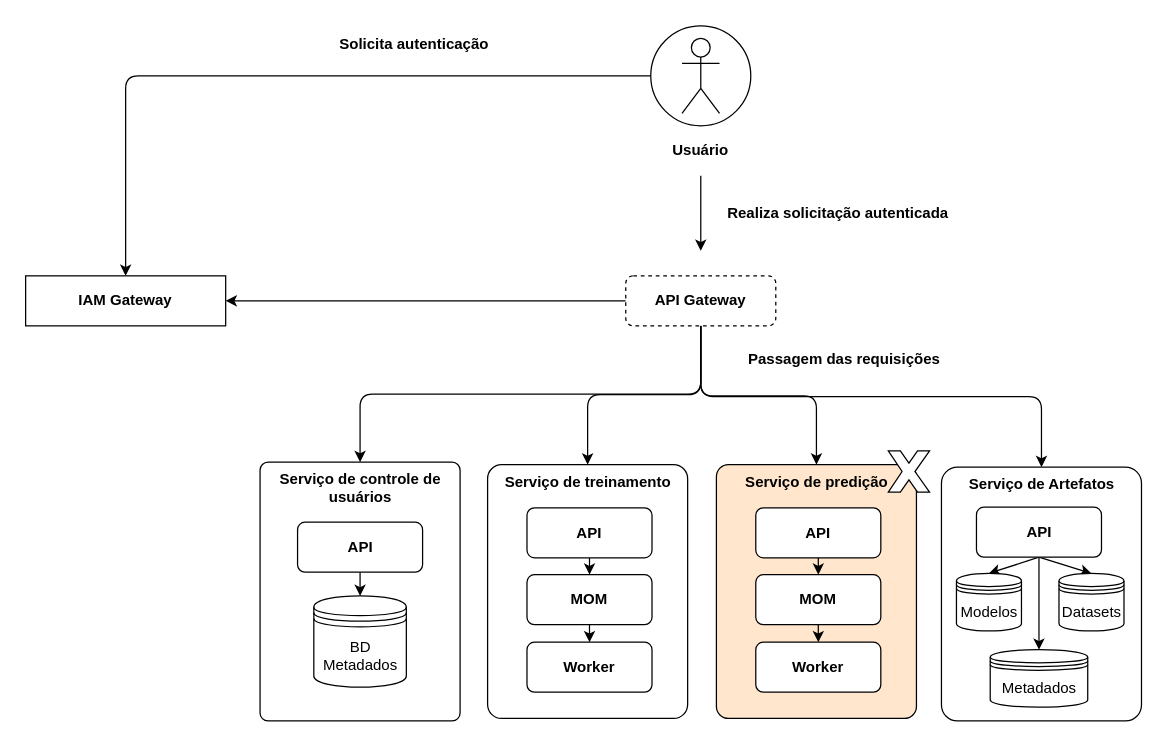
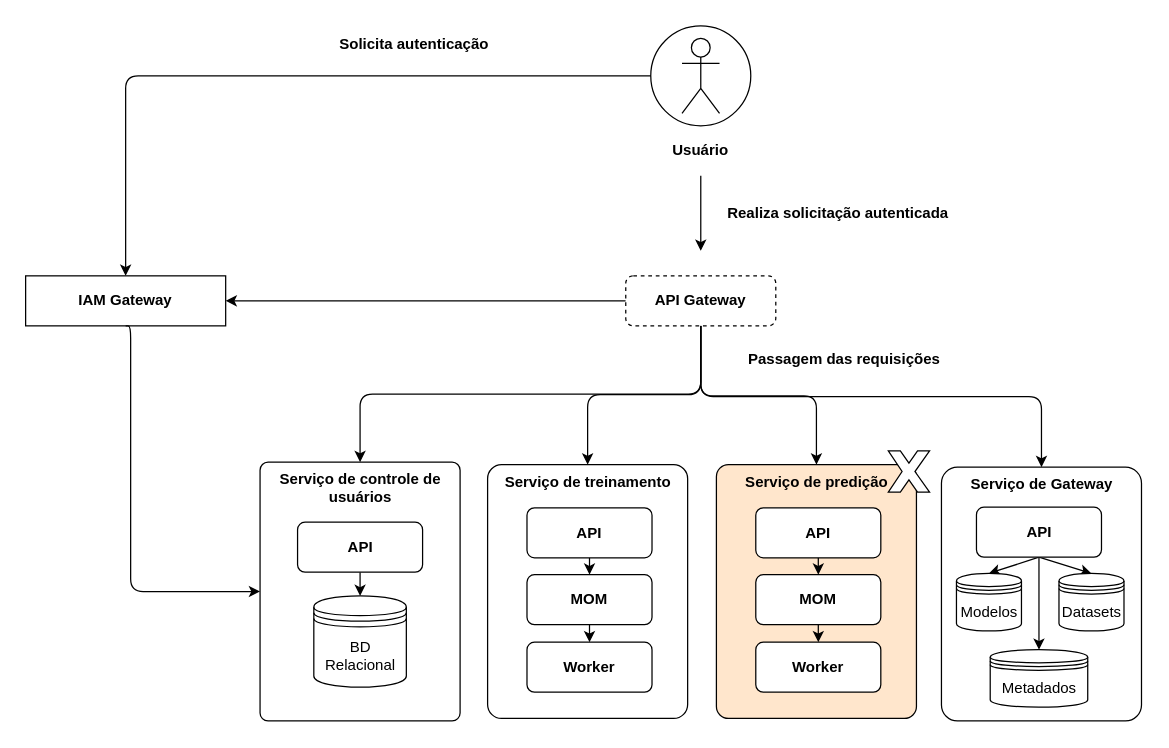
  <mxCell id="0" />
  <mxCell id="1" parent="0" />
  <mxCell id="2" value="" style="group" parent="1" vertex="1" connectable="0"><mxGeometry x="520" y="20" width="80" height="80" as="geometry" /></mxCell>
  <mxCell id="3" value="" style="ellipse;whiteSpace=wrap;html=1;aspect=fixed;" parent="2" vertex="1"><mxGeometry width="80" height="80" as="geometry" /></mxCell>
  <mxCell id="4" value="" style="shape=umlActor;verticalLabelPosition=bottom;verticalAlign=top;html=1;outlineConnect=0;" parent="2" vertex="1"><mxGeometry x="25" y="10" width="30" height="60" as="geometry" /></mxCell>
  <mxCell id="5" value="Usuário" style="text;html=1;strokeColor=none;fillColor=none;align=center;verticalAlign=middle;whiteSpace=wrap;rounded=0;fontStyle=1" parent="1" vertex="1"><mxGeometry x="480" y="100" width="160" height="40" as="geometry" /></mxCell>
  <mxCell id="6" style="edgeStyle=orthogonalEdgeStyle;html=1;exitX=0.5;exitY=1;exitDx=0;exitDy=0;entryX=0.5;entryY=0;entryDx=0;entryDy=0;" parent="1" source="11" target="17" edge="1"><mxGeometry relative="1" as="geometry" /></mxCell>
  <mxCell id="7" style="edgeStyle=orthogonalEdgeStyle;html=1;exitX=0.5;exitY=1;exitDx=0;exitDy=0;entryX=0.5;entryY=0;entryDx=0;entryDy=0;" parent="1" source="11" target="26" edge="1"><mxGeometry relative="1" as="geometry"><Array as="points"><mxPoint x="560" y="315" /><mxPoint x="469" y="315" /></Array></mxGeometry></mxCell>
  <mxCell id="8" style="edgeStyle=orthogonalEdgeStyle;html=1;exitX=0.5;exitY=1;exitDx=0;exitDy=0;entryX=0.5;entryY=0;entryDx=0;entryDy=0;" parent="1" source="11" target="18" edge="1"><mxGeometry relative="1" as="geometry"><Array as="points"><mxPoint x="560" y="316" /><mxPoint x="652" y="316" /></Array></mxGeometry></mxCell>
  <mxCell id="9" style="edgeStyle=orthogonalEdgeStyle;html=1;exitX=0.5;exitY=1;exitDx=0;exitDy=0;entryX=0.5;entryY=0;entryDx=0;entryDy=0;" parent="1" source="11" target="16" edge="1"><mxGeometry relative="1" as="geometry" /></mxCell>
  <mxCell id="10" style="edgeStyle=orthogonalEdgeStyle;html=1;exitX=0;exitY=0.5;exitDx=0;exitDy=0;entryX=1;entryY=0.5;entryDx=0;entryDy=0;" parent="1" source="11" target="15" edge="1"><mxGeometry relative="1" as="geometry" /></mxCell>
  <mxCell id="11" value="&lt;b style=&quot;font-size: 12px;&quot;&gt;API Gateway&lt;/b&gt;" style="rounded=1;whiteSpace=wrap;html=1;fontSize=12;dashed=1;" parent="1" vertex="1"><mxGeometry x="500" y="220" width="120" height="40" as="geometry" /></mxCell>
  <mxCell id="12" value="" style="endArrow=classic;html=1;fontSize=12;exitX=0.5;exitY=1;exitDx=0;exitDy=0;" parent="1" source="5" edge="1"><mxGeometry width="50" height="50" relative="1" as="geometry"><mxPoint x="510" y="270" as="sourcePoint" /><mxPoint x="560" y="200" as="targetPoint" /></mxGeometry></mxCell>
  <mxCell id="13" value="Solicita autenticação" style="text;html=1;strokeColor=none;fillColor=none;align=center;verticalAlign=middle;whiteSpace=wrap;rounded=0;fontSize=12;fontStyle=1" parent="1" vertex="1"><mxGeometry x="250.5" y="20" width="160" height="30" as="geometry" /></mxCell>
  <mxCell id="14" value="Realiza solicitação autenticada" style="text;html=1;strokeColor=none;fillColor=none;align=center;verticalAlign=middle;whiteSpace=wrap;rounded=0;fontSize=12;fontStyle=1" parent="1" vertex="1"><mxGeometry x="580" y="150" width="180" height="40" as="geometry" /></mxCell>
  <mxCell id="15" value="&lt;b style=&quot;font-size: 12px;&quot;&gt;IAM Gateway&lt;/b&gt;" style="whiteSpace=wrap;html=1;fontSize=12;rounded=0;" parent="1" vertex="1"><mxGeometry x="20" y="220" width="160" height="40" as="geometry" /></mxCell>
- <mxCell id="16" value="&lt;b style=&quot;font-size: 12px;&quot;&gt;Serviço de Artefatos&lt;/b&gt;" style="rounded=1;whiteSpace=wrap;html=1;fontSize=12;arcSize=8;verticalAlign=top;" parent="1" vertex="1"><mxGeometry x="752.5" y="373" width="160" height="203" as="geometry" /></mxCell>
+ <mxCell id="16" value="&lt;b style=&quot;font-size: 12px;&quot;&gt;Serviço de Gateway&lt;/b&gt;" style="rounded=1;whiteSpace=wrap;html=1;fontSize=12;arcSize=8;verticalAlign=top;" parent="1" vertex="1"><mxGeometry x="752.5" y="373" width="160" height="203" as="geometry" /></mxCell>
  <mxCell id="17" value="&lt;b style=&quot;font-size: 12px;&quot;&gt;Serviço de controle de usuários&lt;/b&gt;" style="rounded=1;whiteSpace=wrap;html=1;fontSize=12;arcSize=4;verticalAlign=top;" parent="1" vertex="1"><mxGeometry x="207.5" y="369" width="160" height="207" as="geometry" /></mxCell>
  <mxCell id="18" value="&lt;b style=&quot;font-size: 12px;&quot;&gt;Serviço de predição&lt;/b&gt;" style="rounded=1;whiteSpace=wrap;html=1;fontSize=12;verticalAlign=top;arcSize=6;fillColor=#ffe6cc;" parent="1" vertex="1"><mxGeometry x="572.5" y="371" width="160" height="203" as="geometry" /></mxCell>
  <mxCell id="19" value="Passagem das requisições" style="text;html=1;strokeColor=none;fillColor=none;align=center;verticalAlign=middle;whiteSpace=wrap;rounded=0;fontSize=12;fontStyle=1" parent="1" vertex="1"><mxGeometry x="584.5" y="269" width="180" height="35" as="geometry" /></mxCell>
+ <mxCell id="20" value="" style="endArrow=classic;html=1;fontSize=12;edgeStyle=orthogonalEdgeStyle;exitX=0.5;exitY=1;exitDx=0;exitDy=0;entryX=0;entryY=0.5;entryDx=0;entryDy=0;" parent="1" source="15" target="17" edge="1"><mxGeometry width="50" height="50" relative="1" as="geometry"><mxPoint x="-20" y="271" as="sourcePoint" /><mxPoint x="193" y="473" as="targetPoint" /><Array as="points"><mxPoint x="104" y="473" /></Array></mxGeometry></mxCell>
  <mxCell id="21" style="edgeStyle=none;html=1;exitX=0.5;exitY=1;exitDx=0;exitDy=0;entryX=0.5;entryY=0;entryDx=0;entryDy=0;" parent="1" source="22" target="24" edge="1"><mxGeometry relative="1" as="geometry" /></mxCell>
  <mxCell id="22" value="&lt;b style=&quot;font-size: 12px;&quot;&gt;API&lt;/b&gt;" style="rounded=1;whiteSpace=wrap;html=1;fontSize=12;" parent="1" vertex="1"><mxGeometry x="604" y="405.5" width="100" height="40" as="geometry" /></mxCell>
  <mxCell id="23" style="edgeStyle=none;html=1;exitX=0.5;exitY=1;exitDx=0;exitDy=0;entryX=0.5;entryY=0;entryDx=0;entryDy=0;" parent="1" source="24" target="25" edge="1"><mxGeometry relative="1" as="geometry" /></mxCell>
  <mxCell id="24" value="&lt;b&gt;MOM&lt;/b&gt;" style="rounded=1;whiteSpace=wrap;html=1;fontSize=12;" parent="1" vertex="1"><mxGeometry x="604" y="459" width="100" height="40" as="geometry" /></mxCell>
  <mxCell id="25" value="&lt;b style=&quot;font-size: 12px;&quot;&gt;Worker&lt;/b&gt;" style="rounded=1;whiteSpace=wrap;html=1;fontSize=12;" parent="1" vertex="1"><mxGeometry x="604" y="513" width="100" height="40" as="geometry" /></mxCell>
  <mxCell id="26" value="&lt;b style=&quot;font-size: 12px;&quot;&gt;Serviço de treinamento&lt;/b&gt;" style="rounded=1;whiteSpace=wrap;html=1;fontSize=12;verticalAlign=top;arcSize=7;" parent="1" vertex="1"><mxGeometry x="389.5" y="371" width="160" height="203" as="geometry" /></mxCell>
  <mxCell id="27" style="edgeStyle=none;html=1;exitX=0.5;exitY=1;exitDx=0;exitDy=0;entryX=0.5;entryY=0;entryDx=0;entryDy=0;" parent="1" source="28" target="30" edge="1"><mxGeometry relative="1" as="geometry" /></mxCell>
  <mxCell id="28" value="&lt;b style=&quot;font-size: 12px;&quot;&gt;API&lt;/b&gt;" style="rounded=1;whiteSpace=wrap;html=1;fontSize=12;" parent="1" vertex="1"><mxGeometry x="421" y="405.5" width="100" height="40" as="geometry" /></mxCell>
  <mxCell id="29" style="edgeStyle=none;html=1;exitX=0.5;exitY=1;exitDx=0;exitDy=0;entryX=0.5;entryY=0;entryDx=0;entryDy=0;" parent="1" source="30" target="31" edge="1"><mxGeometry relative="1" as="geometry" /></mxCell>
  <mxCell id="30" value="&lt;b&gt;MOM&lt;/b&gt;" style="rounded=1;whiteSpace=wrap;html=1;fontSize=12;" parent="1" vertex="1"><mxGeometry x="421" y="459" width="100" height="40" as="geometry" /></mxCell>
  <mxCell id="31" value="&lt;b style=&quot;font-size: 12px;&quot;&gt;Worker&lt;/b&gt;" style="rounded=1;whiteSpace=wrap;html=1;fontSize=12;" parent="1" vertex="1"><mxGeometry x="421" y="513" width="100" height="40" as="geometry" /></mxCell>
  <mxCell id="32" style="edgeStyle=none;html=1;exitX=0.5;exitY=1;exitDx=0;exitDy=0;entryX=0.5;entryY=0;entryDx=0;entryDy=0;" parent="1" source="35" target="36" edge="1"><mxGeometry relative="1" as="geometry" /></mxCell>
  <mxCell id="33" style="edgeStyle=none;html=1;exitX=0.5;exitY=1;exitDx=0;exitDy=0;entryX=0.5;entryY=0;entryDx=0;entryDy=0;" parent="1" source="35" target="37" edge="1"><mxGeometry relative="1" as="geometry" /></mxCell>
  <mxCell id="34" style="edgeStyle=none;html=1;exitX=0.5;exitY=1;exitDx=0;exitDy=0;entryX=0.5;entryY=0;entryDx=0;entryDy=0;" parent="1" source="35" target="38" edge="1"><mxGeometry relative="1" as="geometry" /></mxCell>
  <mxCell id="35" value="&lt;b style=&quot;font-size: 12px;&quot;&gt;API&lt;/b&gt;" style="rounded=1;whiteSpace=wrap;html=1;fontSize=12;" parent="1" vertex="1"><mxGeometry x="780.5" y="405" width="100" height="40" as="geometry" /></mxCell>
  <mxCell id="36" value="Modelos" style="shape=datastore;whiteSpace=wrap;html=1;" parent="1" vertex="1"><mxGeometry x="764.5" y="458" width="52" height="46" as="geometry" /></mxCell>
  <mxCell id="37" value="Datasets" style="shape=datastore;whiteSpace=wrap;html=1;" parent="1" vertex="1"><mxGeometry x="846.5" y="458" width="52" height="46" as="geometry" /></mxCell>
  <mxCell id="38" value="Metadados" style="shape=datastore;whiteSpace=wrap;html=1;" parent="1" vertex="1"><mxGeometry x="791.5" y="519" width="78" height="46" as="geometry" /></mxCell>
  <mxCell id="39" style="edgeStyle=none;html=1;exitX=0.5;exitY=1;exitDx=0;exitDy=0;entryX=0.5;entryY=0;entryDx=0;entryDy=0;" parent="1" source="40" target="41" edge="1"><mxGeometry relative="1" as="geometry" /></mxCell>
  <mxCell id="40" value="&lt;b style=&quot;font-size: 12px;&quot;&gt;API&lt;/b&gt;" style="rounded=1;whiteSpace=wrap;html=1;fontSize=12;" parent="1" vertex="1"><mxGeometry x="237.5" y="417" width="100" height="40" as="geometry" /></mxCell>
- <mxCell id="41" value="BD Metadados" style="shape=datastore;whiteSpace=wrap;html=1;" parent="1" vertex="1"><mxGeometry x="250.5" y="476" width="74" height="73" as="geometry" /></mxCell>
+ <mxCell id="41" value="BD Relacional" style="shape=datastore;whiteSpace=wrap;html=1;" parent="1" vertex="1"><mxGeometry x="250.5" y="476" width="74" height="73" as="geometry" /></mxCell>
  <mxCell id="42" style="edgeStyle=orthogonalEdgeStyle;html=1;exitX=0;exitY=0.5;exitDx=0;exitDy=0;entryX=0.5;entryY=0;entryDx=0;entryDy=0;" parent="1" source="3" target="15" edge="1"><mxGeometry relative="1" as="geometry" /></mxCell>
  <mxCell id="43" value="" style="verticalLabelPosition=bottom;verticalAlign=top;html=1;shape=mxgraph.basic.x" vertex="1" parent="1"><mxGeometry x="710" y="360" width="33" height="33" as="geometry" /></mxCell>
